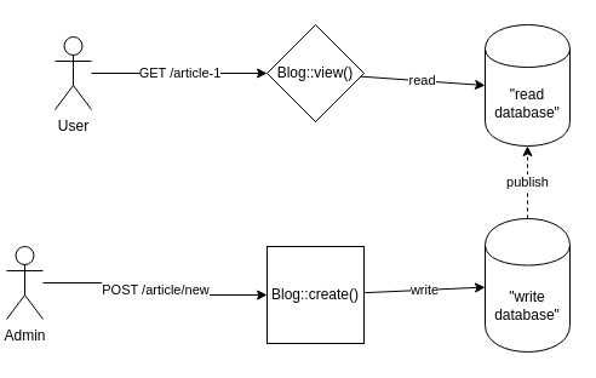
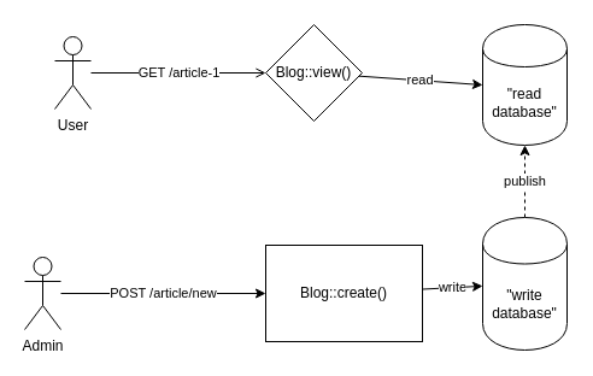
  <mxCell id="0" />
  <mxCell id="1" parent="0" />
- <mxCell id="2" value="GET /article-1" style="edgeStyle=orthogonalEdgeStyle;rounded=0;orthogonalLoop=1;jettySize=auto;html=1;" edge="1" parent="1" source="3" target="7"><mxGeometry relative="1" as="geometry" /></mxCell>
+ <mxCell id="2" value="GET /article-1" style="edgeStyle=orthogonalEdgeStyle;rounded=0;orthogonalLoop=1;jettySize=auto;html=1;endArrow=open;" edge="1" parent="1" source="3" target="7"><mxGeometry relative="1" as="geometry" /></mxCell>
  <mxCell id="3" value="User" style="shape=umlActor;verticalLabelPosition=bottom;labelBackgroundColor=#ffffff;verticalAlign=top;html=1;outlineConnect=0;" vertex="1" parent="1"><mxGeometry x="45" y="30" width="30" height="60" as="geometry" /></mxCell>
  <mxCell id="4" value="POST /article/new" style="edgeStyle=orthogonalEdgeStyle;rounded=0;orthogonalLoop=1;jettySize=auto;html=1;entryX=0;entryY=0.5;entryDx=0;entryDy=0;" edge="1" parent="1" source="5" target="9"><mxGeometry relative="1" as="geometry" /></mxCell>
- <mxCell id="5" value="Admin" style="shape=umlActor;verticalLabelPosition=bottom;labelBackgroundColor=#ffffff;verticalAlign=top;html=1;outlineConnect=0;" vertex="1" parent="1"><mxGeometry x="5" y="203" width="30" height="60" as="geometry" /></mxCell>
+ <mxCell id="5" value="Admin" style="shape=umlActor;verticalLabelPosition=bottom;labelBackgroundColor=#ffffff;verticalAlign=top;html=1;outlineConnect=0;" vertex="1" parent="1"><mxGeometry x="20" y="213" width="30" height="60" as="geometry" /></mxCell>
  <mxCell id="6" value="read" style="rounded=0;orthogonalLoop=1;jettySize=auto;html=1;entryX=0;entryY=0.5;entryDx=0;entryDy=0;" edge="1" parent="1" source="7" target="12"><mxGeometry relative="1" as="geometry"><mxPoint x="340" y="180" as="targetPoint" /></mxGeometry></mxCell>
  <mxCell id="7" value="Blog::view()&lt;br&gt;" style="rhombus;whiteSpace=wrap;html=1;aspect=fixed;" vertex="1" parent="1"><mxGeometry x="220" y="20" width="80" height="80" as="geometry" /></mxCell>
  <mxCell id="8" value="write" style="edgeStyle=none;rounded=0;orthogonalLoop=1;jettySize=auto;html=1;" edge="1" parent="1" source="9" target="11"><mxGeometry relative="1" as="geometry" /></mxCell>
- <mxCell id="9" value="Blog::create()" style="whiteSpace=wrap;html=1;aspect=fixed;" vertex="1" parent="1"><mxGeometry x="220" y="203" width="80" height="80" as="geometry" /></mxCell>
+ <mxCell id="9" value="Blog::create()" style="whiteSpace=wrap;html=1;aspect=fixed;" vertex="1" parent="1"><mxGeometry x="220" y="203" width="130" height="80" as="geometry" /></mxCell>
  <mxCell id="10" value="publish" style="edgeStyle=none;rounded=0;orthogonalLoop=1;jettySize=auto;html=1;entryX=0.5;entryY=1;entryDx=0;entryDy=0;dashed=1;" edge="1" parent="1" source="11" target="12"><mxGeometry relative="1" as="geometry" /></mxCell>
  <mxCell id="11" value="&quot;write database&quot;" style="shape=cylinder;whiteSpace=wrap;html=1;boundedLbl=1;backgroundOutline=1;" vertex="1" parent="1"><mxGeometry x="400" y="180" width="70" height="110" as="geometry" /></mxCell>
  <mxCell id="12" value="&quot;read database&quot;" style="shape=cylinder;whiteSpace=wrap;html=1;boundedLbl=1;backgroundOutline=1;" vertex="1" parent="1"><mxGeometry x="400" y="20" width="70" height="100" as="geometry" /></mxCell>
